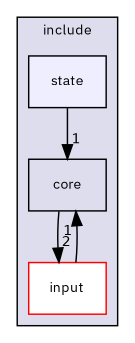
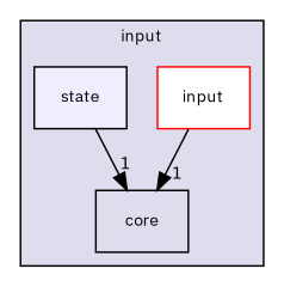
  digraph {
    compound=true
    fontname="IBM Plex Sans"
    node [fontname="IBM Plex Sans" fontsize=10 shape=box style=filled]
    edge [fontname="IBM Plex Sans" headlabel=1 labeldistance=1.5 labelfontname=Helvetica labelfontsize=10]
    n1 [label=core style=""]
    n2 [color=red fillcolor=white label=input]
    n3 [fillcolor="#eeeeff" label=state pencolor=black]
    subgraph cluster_1 {
      bgcolor="#ddddee"
      fontsize=10
-     label=include
+     label=input
      pencolor=black
      n1
      n2
      n3
    }
-   n1 -> n2 [headlabel=2]
    n2 -> n1
    n3 -> n1
  }
